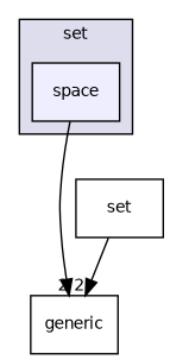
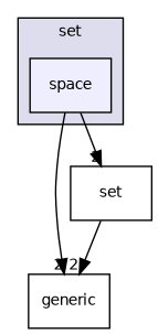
  digraph {
    compound=true
    node [fontname=Helvetica fontsize=10 shape=box]
    edge [headlabel=2 labeldistance=1.5 labelfontname=Helvetica labelfontsize=10]
    n1 [fillcolor="#eeeeff" label=space pencolor=black style=filled]
    n2 [label=generic]
    n3 [label=set]
    subgraph cluster_1 {
      bgcolor="#ddddee"
      fontname=Helvetica
      fontsize=10
      label=set
      pencolor=black
      n1
    }
    n1 -> n2
+   n1 -> n3
    n3 -> n2
  }
